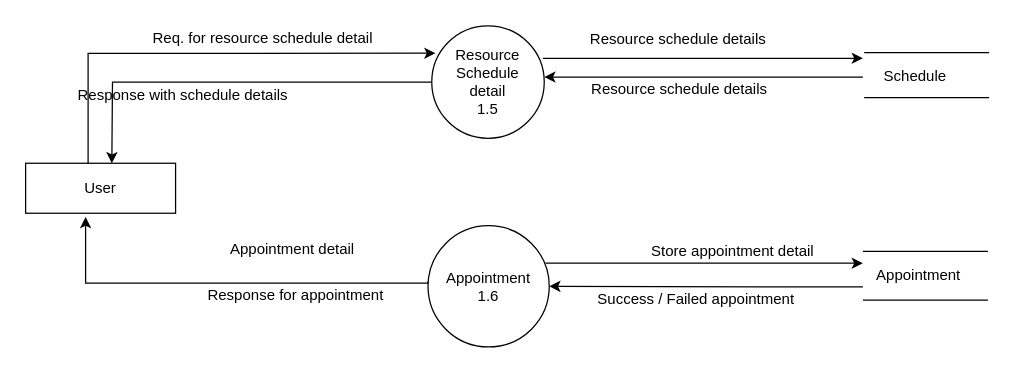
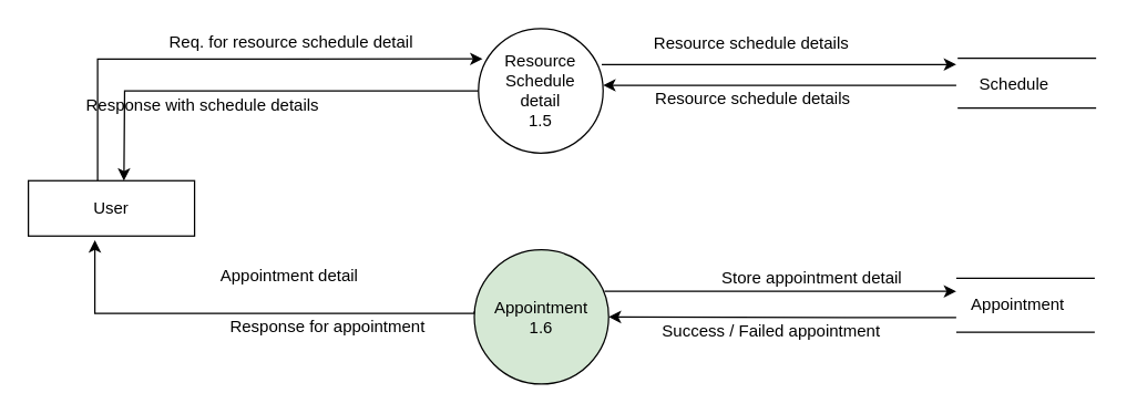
  <mxCell id="0" />
  <mxCell id="1" parent="0" />
  <mxCell id="2" style="edgeStyle=orthogonalEdgeStyle;rounded=0;orthogonalLoop=1;jettySize=auto;html=1;entryX=0.033;entryY=0.244;entryDx=0;entryDy=0;entryPerimeter=0;" edge="1" parent="1" target="8"><mxGeometry relative="1" as="geometry"><mxPoint x="320" y="50" as="targetPoint" /><mxPoint x="70" y="130" as="sourcePoint" /><Array as="points"><mxPoint x="70" y="42" /></Array></mxGeometry></mxCell>
  <mxCell id="3" value="User" style="rounded=0;whiteSpace=wrap;html=1;" vertex="1" parent="1"><mxGeometry x="20" y="130" width="120" height="40" as="geometry" /></mxCell>
  <mxCell id="4" value="" style="shape=link;html=1;width=39;" edge="1" parent="1"><mxGeometry width="100" relative="1" as="geometry"><mxPoint x="690" y="220" as="sourcePoint" /><mxPoint x="790" y="220" as="targetPoint" /></mxGeometry></mxCell>
  <mxCell id="5" value="Appointment" style="text;html=1;resizable=0;points=[];autosize=1;align=left;verticalAlign=top;spacingTop=-4;" vertex="1" parent="1"><mxGeometry x="699" y="210" width="100" height="20" as="geometry" /></mxCell>
  <mxCell id="6" style="edgeStyle=orthogonalEdgeStyle;rounded=0;orthogonalLoop=1;jettySize=auto;html=1;exitX=0.989;exitY=0.289;exitDx=0;exitDy=0;exitPerimeter=0;" edge="1" parent="1" source="8"><mxGeometry relative="1" as="geometry"><mxPoint x="690" y="46" as="targetPoint" /><Array as="points"><mxPoint x="630" y="46" /></Array></mxGeometry></mxCell>
  <mxCell id="7" style="edgeStyle=orthogonalEdgeStyle;rounded=0;orthogonalLoop=1;jettySize=auto;html=1;" edge="1" parent="1" source="8"><mxGeometry relative="1" as="geometry"><mxPoint x="89" y="130" as="targetPoint" /></mxGeometry></mxCell>
  <mxCell id="8" value="&lt;div&gt;Resource&lt;/div&gt;&lt;div&gt;Schedule&lt;/div&gt;&lt;div&gt;detail&lt;br&gt;&lt;/div&gt;&lt;div&gt;1.5&lt;br&gt;&lt;/div&gt;" style="ellipse;whiteSpace=wrap;html=1;aspect=fixed;" vertex="1" parent="1"><mxGeometry x="345" y="20" width="90" height="90" as="geometry" /></mxCell>
  <mxCell id="9" value="" style="shape=link;html=1;width=36;" edge="1" parent="1"><mxGeometry width="50" height="50" relative="1" as="geometry"><mxPoint x="691" y="59.5" as="sourcePoint" /><mxPoint x="791" y="59.5" as="targetPoint" /></mxGeometry></mxCell>
  <mxCell id="10" style="edgeStyle=orthogonalEdgeStyle;rounded=0;orthogonalLoop=1;jettySize=auto;html=1;" edge="1" parent="1"><mxGeometry relative="1" as="geometry"><mxPoint x="435" y="61" as="targetPoint" /><mxPoint x="690" y="61" as="sourcePoint" /></mxGeometry></mxCell>
  <mxCell id="11" value="Schedule" style="text;html=1;resizable=0;points=[];autosize=1;align=left;verticalAlign=top;spacingTop=-4;" vertex="1" parent="1"><mxGeometry x="705" y="51" width="70" height="20" as="geometry" /></mxCell>
  <mxCell id="12" style="edgeStyle=orthogonalEdgeStyle;rounded=0;orthogonalLoop=1;jettySize=auto;html=1;entryX=0.4;entryY=1.075;entryDx=0;entryDy=0;entryPerimeter=0;" edge="1" parent="1" target="3"><mxGeometry relative="1" as="geometry"><mxPoint x="70" y="220" as="targetPoint" /><mxPoint x="342" y="224.5" as="sourcePoint" /><Array as="points"><mxPoint x="342" y="226" /><mxPoint x="68" y="226" /></Array></mxGeometry></mxCell>
  <mxCell id="13" style="edgeStyle=orthogonalEdgeStyle;rounded=0;orthogonalLoop=1;jettySize=auto;html=1;exitX=1;exitY=0;exitDx=0;exitDy=0;" edge="1" parent="1"><mxGeometry relative="1" as="geometry"><mxPoint x="690" y="210" as="targetPoint" /><mxPoint x="436" y="210" as="sourcePoint" /></mxGeometry></mxCell>
- <mxCell id="14" value="&lt;div&gt;Appointment&lt;/div&gt;&lt;div&gt;1.6&lt;br&gt;&lt;/div&gt;" style="ellipse;whiteSpace=wrap;html=1;aspect=fixed;" vertex="1" parent="1"><mxGeometry x="342" y="180" width="97" height="97" as="geometry" /></mxCell>
+ <mxCell id="14" value="&lt;div&gt;Appointment&lt;/div&gt;&lt;div&gt;1.6&lt;br&gt;&lt;/div&gt;" style="ellipse;whiteSpace=wrap;html=1;aspect=fixed;fillColor=#d5e8d4;" vertex="1" parent="1"><mxGeometry x="342" y="180" width="97" height="97" as="geometry" /></mxCell>
  <mxCell id="15" value="Req. for resource schedule detail" style="text;html=1;resizable=0;points=[];autosize=1;align=left;verticalAlign=top;spacingTop=-4;" vertex="1" parent="1"><mxGeometry x="120" y="20" width="220" height="20" as="geometry" /></mxCell>
  <mxCell id="16" value="Resource schedule details" style="text;html=1;resizable=0;points=[];autosize=1;align=left;verticalAlign=top;spacingTop=-4;" vertex="1" parent="1"><mxGeometry x="470" y="21" width="180" height="20" as="geometry" /></mxCell>
  <mxCell id="17" value="Resource schedule details" style="text;html=1;resizable=0;points=[];autosize=1;align=left;verticalAlign=top;spacingTop=-4;" vertex="1" parent="1"><mxGeometry x="471" y="61" width="180" height="20" as="geometry" /></mxCell>
  <mxCell id="18" value="Response with schedule details" style="text;html=1;resizable=0;points=[];autosize=1;align=left;verticalAlign=top;spacingTop=-4;" vertex="1" parent="1"><mxGeometry x="60" y="66" width="210" height="20" as="geometry" /></mxCell>
- <mxCell id="19" value="Appointment detail" style="text;html=1;resizable=0;points=[];autosize=1;align=left;verticalAlign=top;spacingTop=-4;" vertex="1" parent="1"><mxGeometry x="182" y="189" width="130" height="20" as="geometry" /></mxCell>
+ <mxCell id="19" value="Appointment detail" style="text;html=1;resizable=0;points=[];autosize=1;align=left;verticalAlign=top;spacingTop=-4;" vertex="1" parent="1"><mxGeometry x="157" y="189" width="130" height="20" as="geometry" /></mxCell>
  <mxCell id="20" value="Response for appointment" style="text;html=1;resizable=0;points=[];autosize=1;align=left;verticalAlign=top;spacingTop=-4;" vertex="1" parent="1"><mxGeometry x="164" y="226" width="180" height="20" as="geometry" /></mxCell>
  <mxCell id="21" value="Store appointment detail" style="text;html=1;resizable=0;points=[];autosize=1;align=left;verticalAlign=top;spacingTop=-4;" vertex="1" parent="1"><mxGeometry x="519" y="191" width="170" height="20" as="geometry" /></mxCell>
  <mxCell id="22" value="" style="endArrow=classic;html=1;entryX=1;entryY=0.5;entryDx=0;entryDy=0;" edge="1" parent="1" target="14"><mxGeometry width="50" height="50" relative="1" as="geometry"><mxPoint x="690" y="229" as="sourcePoint" /><mxPoint x="669" y="252" as="targetPoint" /></mxGeometry></mxCell>
  <mxCell id="23" value="Success / Failed appointment" style="text;html=1;resizable=0;points=[];autosize=1;align=left;verticalAlign=top;spacingTop=-4;" vertex="1" parent="1"><mxGeometry x="476" y="229" width="200" height="20" as="geometry" /></mxCell>
